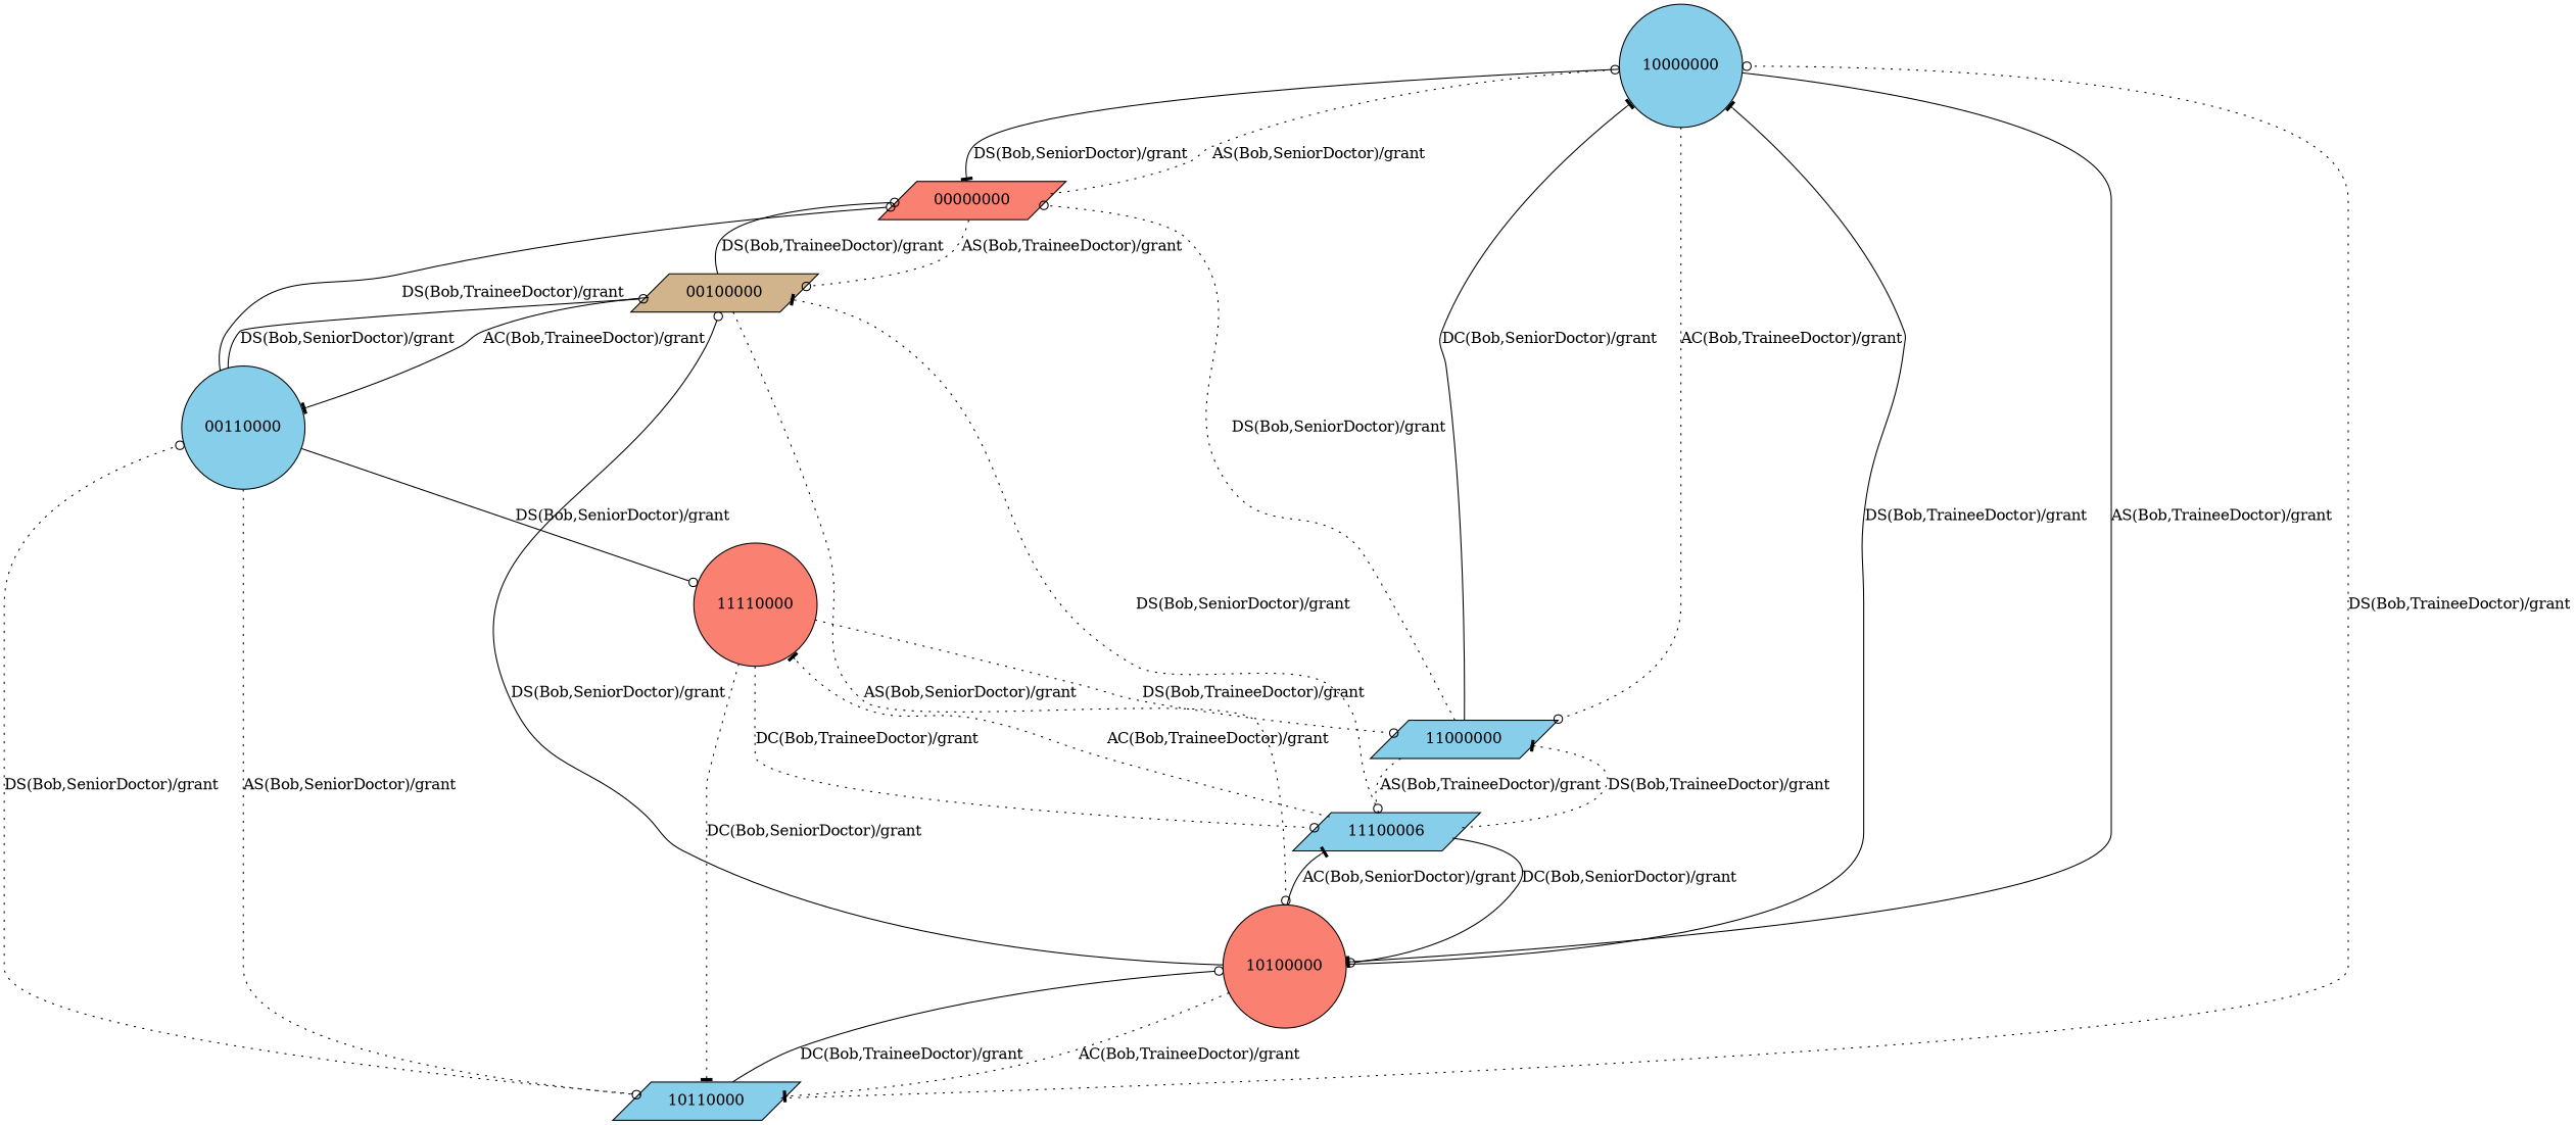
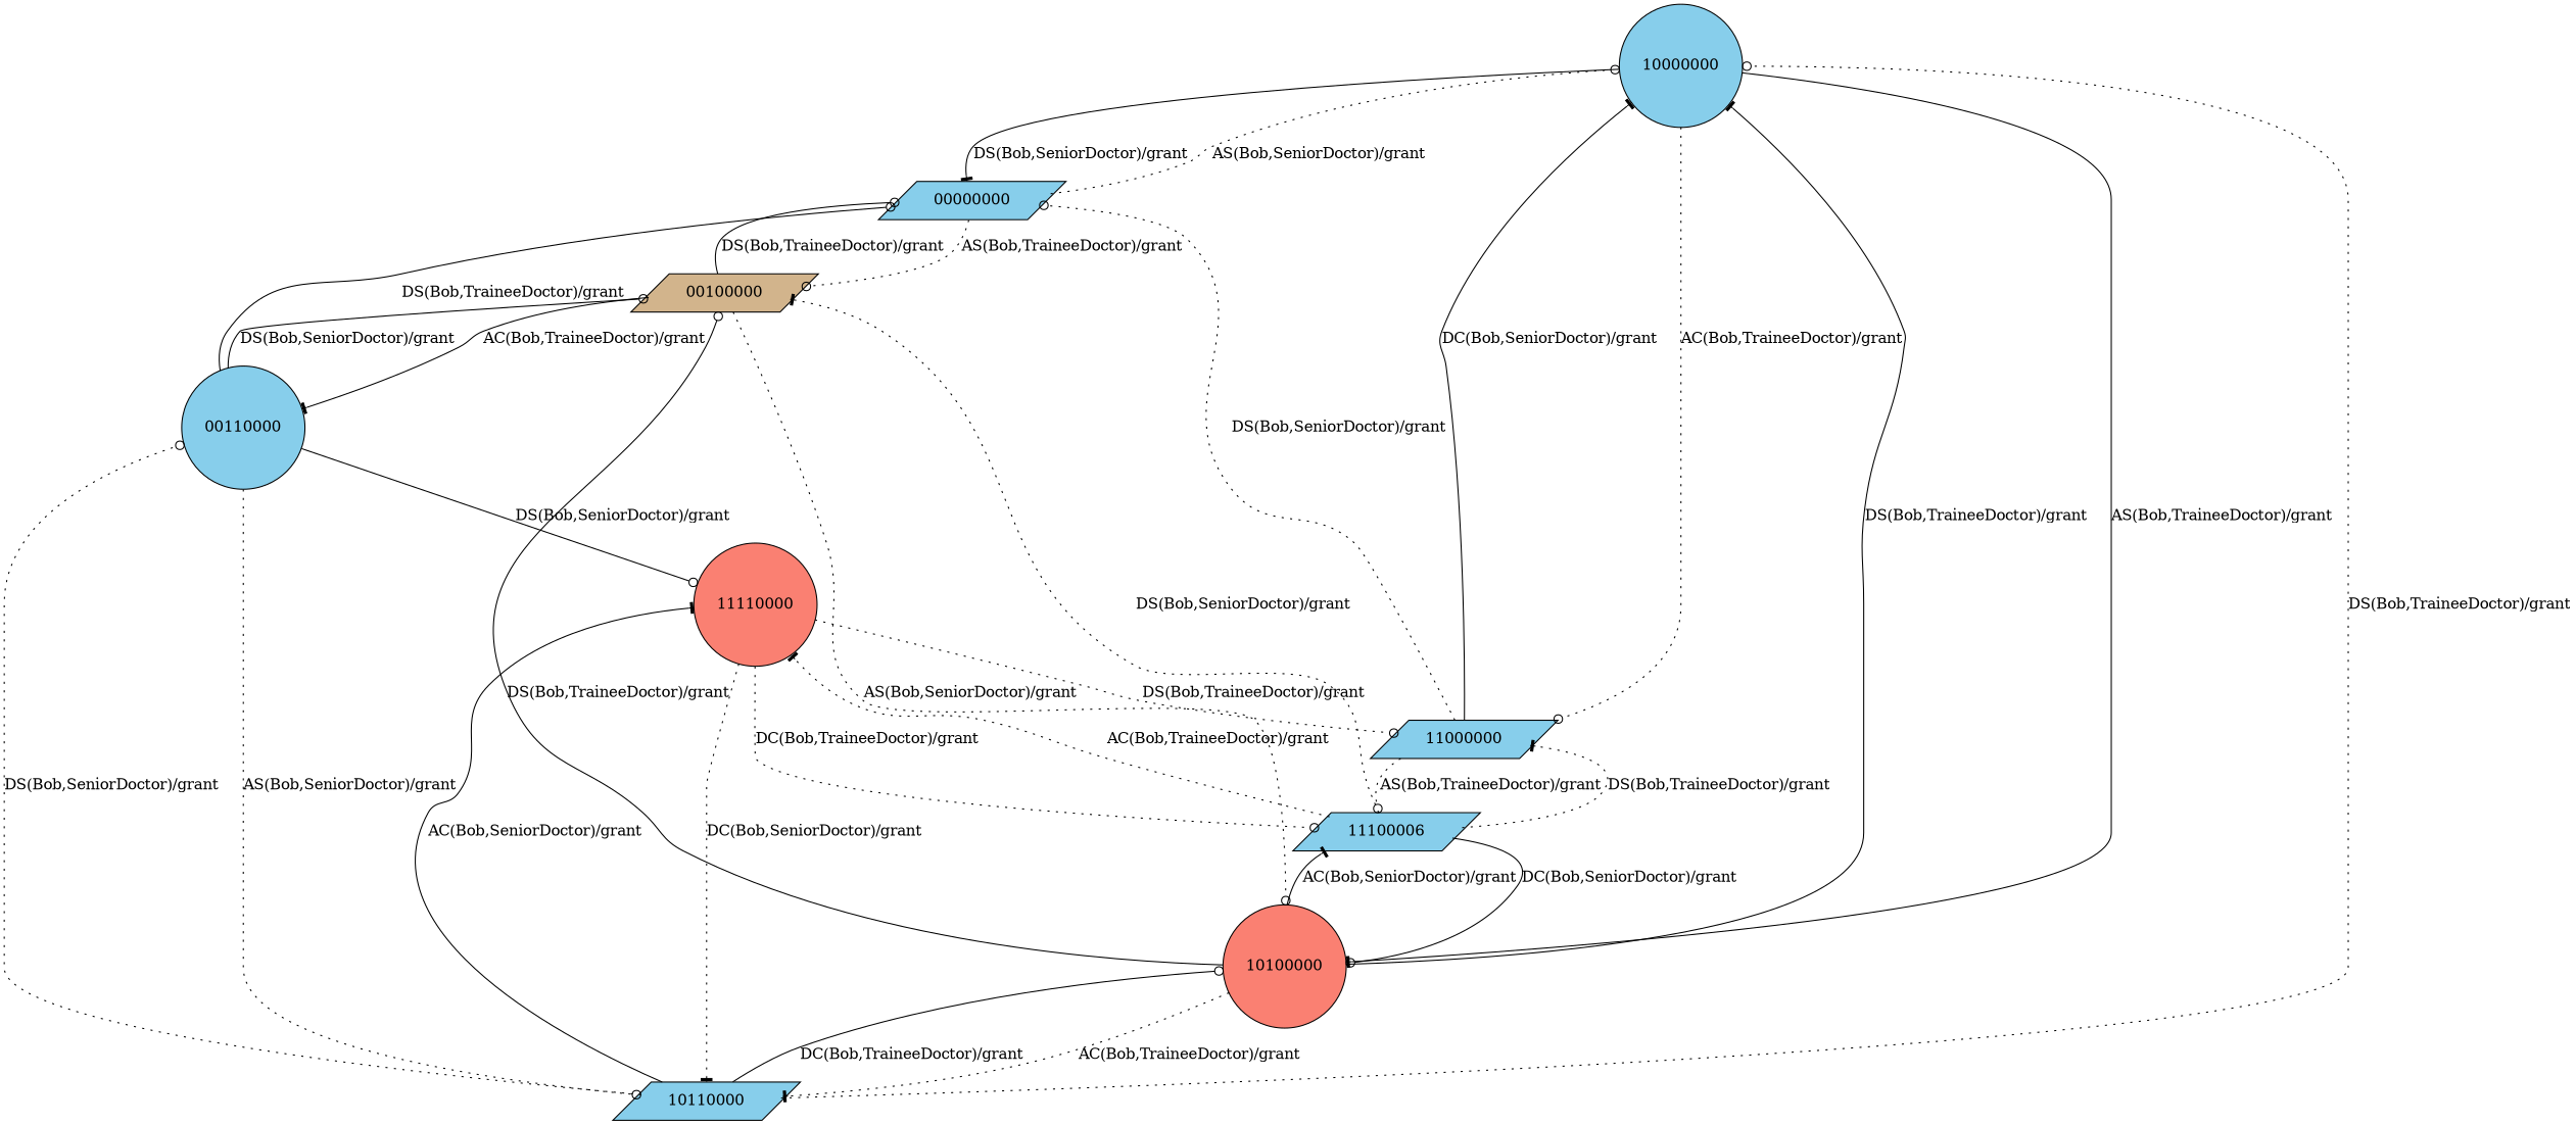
  digraph {
    node [fillcolor=skyblue shape=parallelogram style=filled]
    edge [arrowhead=odot style=dotted]
    10000000 [shape=circle]
-   00000000 [fillcolor=salmon]
+   00000000
    00100000 [fillcolor=tan]
    10100000 [fillcolor=salmon shape=circle]
    11000000
    00110000 [shape=circle]
    10110000
    n8 [label=11100006]
    11110000 [fillcolor=salmon shape=circle]
    10000000 -> 00000000 [arrowhead=tee label="DS(Bob,SeniorDoctor)/grant" style=solid]
    10000000 -> 10100000 [arrowhead=tee label="AS(Bob,TraineeDoctor)/grant" style=solid]
    10000000 -> 11000000 [label="AC(Bob,TraineeDoctor)/grant"]
    00000000 -> 10000000 [label="AS(Bob,SeniorDoctor)/grant"]
    00000000 -> 00100000 [label="AS(Bob,TraineeDoctor)/grant"]
    00100000 -> 00000000 [label="DS(Bob,TraineeDoctor)/grant" style=solid]
    00100000 -> 10100000 [label="AS(Bob,SeniorDoctor)/grant"]
    00100000 -> 00110000 [arrowhead=tee label="AC(Bob,TraineeDoctor)/grant" style=solid]
    10100000 -> 10000000 [arrowhead=tee label="DS(Bob,TraineeDoctor)/grant" style=solid]
-   10100000 -> 00100000 [label="DS(Bob,SeniorDoctor)/grant" style=solid]
+   10100000 -> 00100000 [label="DS(Bob,TraineeDoctor)/grant" style=solid]
    10100000 -> 10110000 [arrowhead=tee label="AC(Bob,TraineeDoctor)/grant"]
    10100000 -> n8 [arrowhead=tee label="AC(Bob,SeniorDoctor)/grant" style=solid]
    11000000 -> 10000000 [arrowhead=tee label="DC(Bob,SeniorDoctor)/grant" style=solid]
    11000000 -> 00000000 [label="DS(Bob,SeniorDoctor)/grant"]
    11000000 -> n8 [label="AS(Bob,TraineeDoctor)/grant"]
    00110000 -> 00000000 [label="DS(Bob,TraineeDoctor)/grant" style=solid]
    00110000 -> 00100000 [label="DS(Bob,SeniorDoctor)/grant" style=solid]
    00110000 -> 10110000 [label="AS(Bob,SeniorDoctor)/grant"]
    00110000 -> 11110000 [label="DS(Bob,SeniorDoctor)/grant" style=solid]
    10110000 -> 10000000 [label="DS(Bob,TraineeDoctor)/grant"]
    10110000 -> 10100000 [label="DC(Bob,TraineeDoctor)/grant" style=solid]
    10110000 -> 00110000 [label="DS(Bob,SeniorDoctor)/grant"]
+   10110000 -> 11110000 [arrowhead=tee label="AC(Bob,SeniorDoctor)/grant" style=solid]
    n8 -> 00100000 [arrowhead=tee label="DS(Bob,SeniorDoctor)/grant"]
    n8 -> 10100000 [label="DC(Bob,SeniorDoctor)/grant" style=solid]
    n8 -> 11000000 [arrowhead=tee label="DS(Bob,TraineeDoctor)/grant"]
    n8 -> 11110000 [arrowhead=tee label="AC(Bob,TraineeDoctor)/grant"]
    11110000 -> 11000000 [label="DS(Bob,TraineeDoctor)/grant"]
    11110000 -> 10110000 [arrowhead=tee label="DC(Bob,SeniorDoctor)/grant"]
    11110000 -> n8 [label="DC(Bob,TraineeDoctor)/grant"]
  }
